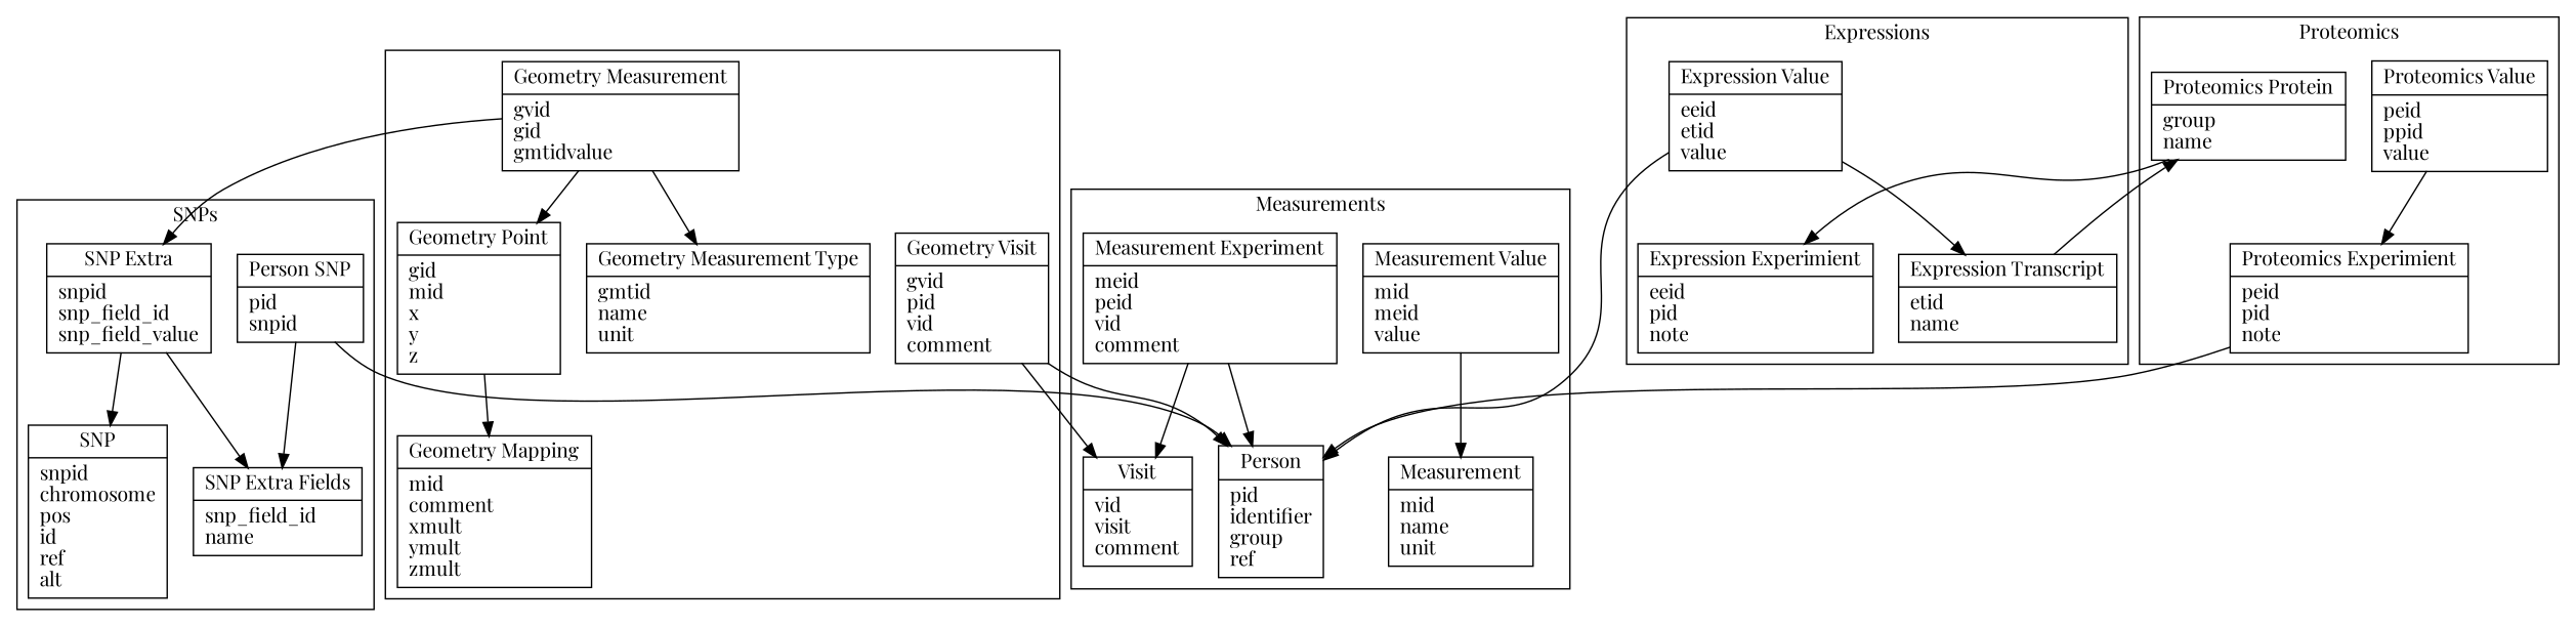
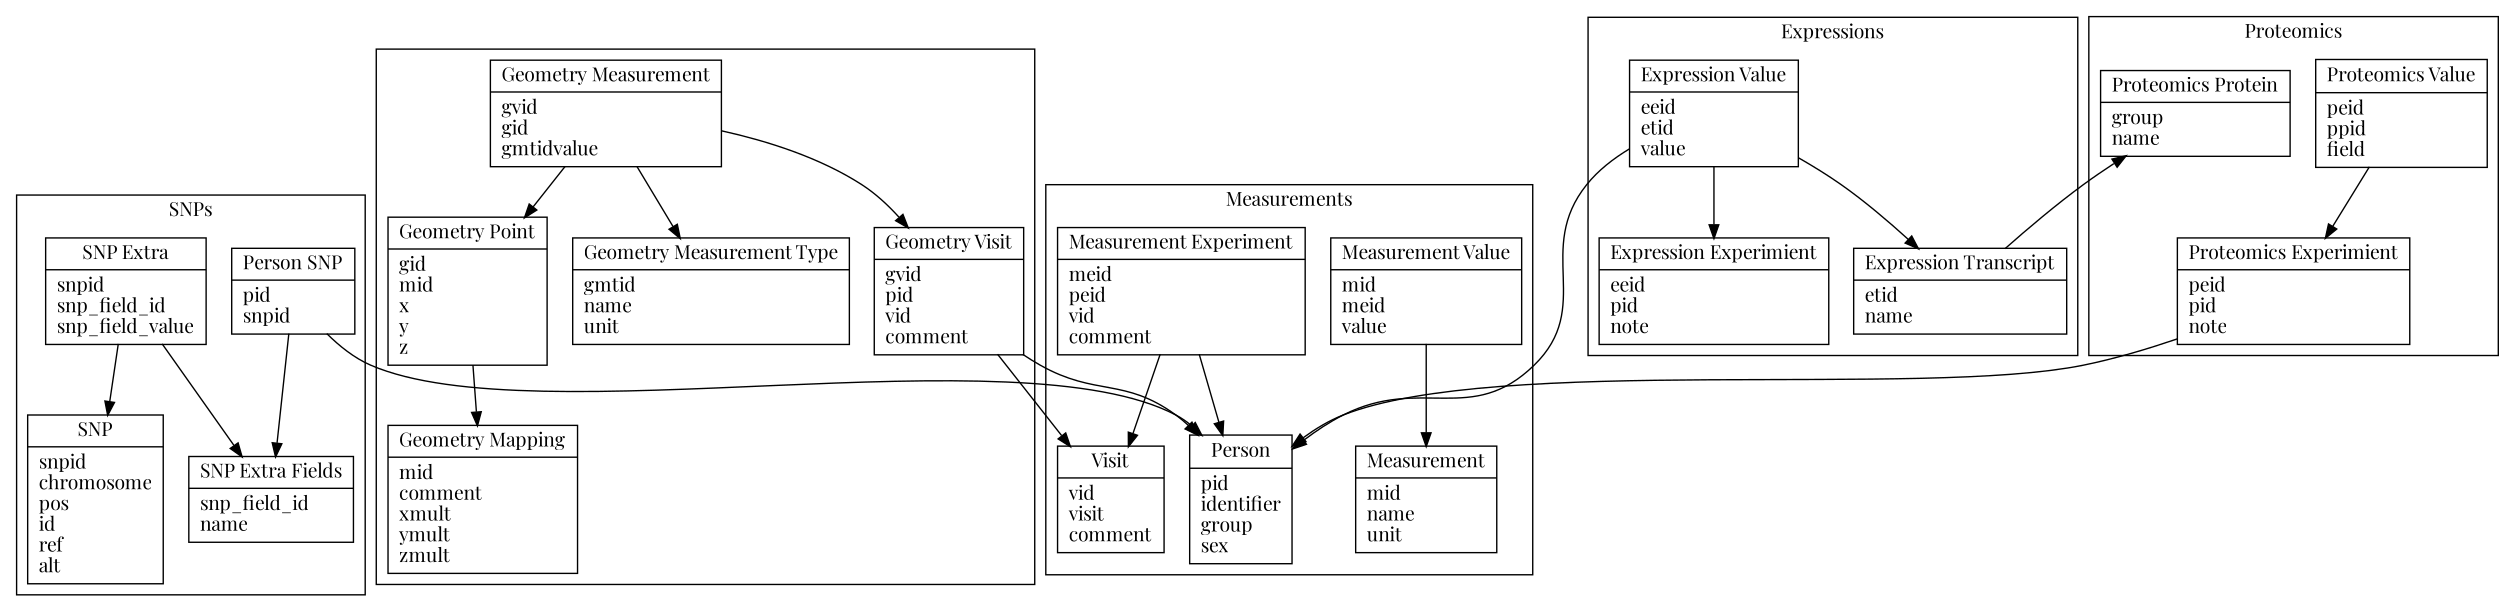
  digraph {
    fontname="Playfair Display"
    node [fontname="Playfair Display" shape=record]
    edge [fontname="Playfair Display"]
-   n1 [label="{Person|pid\lidentifier\lgroup\lref\l}"]
+   n1 [label="{Person|pid\lidentifier\lgroup\lsex\l}"]
    n2 [label="{Visit|vid\lvisit\lcomment\l}"]
    n3 [label="{Measurement Experiment|meid\lpeid\lvid\lcomment\l}"]
    n4 [label="{Measurement|mid\lname\lunit\l}"]
    n5 [label="{Measurement Value|mid\lmeid\lvalue\l}"]
    n6 [label="{SNP|snpid\lchromosome\lpos\lid\lref\lalt\l}"]
    n7 [label="{SNP Extra Fields|snp_field_id\lname\l}"]
    n8 [label="{Person SNP|pid\lsnpid\l}"]
    n9 [label="{SNP Extra|snpid\lsnp_field_id\lsnp_field_value}"]
    n10 [label="{Expression Experimient|eeid\lpid\lnote\l}"]
    n11 [label="{Expression Transcript|etid\lname\l}"]
    n12 [label="{Expression Value|eeid\letid\lvalue\l}"]
    n13 [label="{Proteomics Experimient|peid\lpid\lnote\l}"]
    n14 [label="{Proteomics Protein|group\lname\l}"]
-   n15 [label="{Proteomics Value|peid\lppid\lvalue\l}"]
+   n15 [label="{Proteomics Value|peid\lppid\lfield\l}"]
    n16 [label="{Geometry Point|gid\lmid\lx\ly\lz\l}"]
    n17 [label="{Geometry Mapping|mid\lcomment\lxmult\lymult\lzmult\l}"]
    n18 [label="{Geometry Measurement Type|gmtid\lname\lunit\l}"]
    n19 [label="{Geometry Visit|gvid\lpid\lvid\lcomment\l}"]
    n20 [label="{Geometry Measurement|gvid\lgid\lgmtidvalue\l}"]
    subgraph cluster_1 {
      label=Measurements
      n5
      subgraph sub_2 {
        label=Measurements
        n1
        n2
      }
      subgraph sub_3 {
        label=Measurements
        n3
        n4
      }
    }
    subgraph cluster_4 {
      label=Person
    }
    subgraph cluster_5 {
      label=SNPs
      n8
      n9
      subgraph sub_6 {
        label=SNPs
        n6
      }
      subgraph sub_7 {
        label=SNPs
        n6
        n7
      }
    }
    subgraph cluster_8 {
      label=Expressions
      n12
      subgraph sub_9 {
        label=Expressions
        n10
        n11
      }
    }
    subgraph cluster_10 {
      label=Proteomics
      n15
      subgraph sub_11 {
        label=Proteomics
        n13
        n14
      }
    }
    subgraph cluster_12 {
      n16
      n17
      n18
      n19
      n20
    }
    n3 -> n1
    n3 -> n2
    n5 -> n4
    n8 -> n1
    n8 -> n7
    n9 -> n6
    n9 -> n7
    n11 -> n14
    n12 -> n1
-   n14 -> n10
+   n12 -> n10
    n12 -> n11
    n13 -> n1
    n15 -> n13
    n16 -> n17
    n19 -> n1
    n19 -> n2
    n20 -> n16
    n20 -> n18
-   n20 -> n9
+   n20 -> n19
  }
